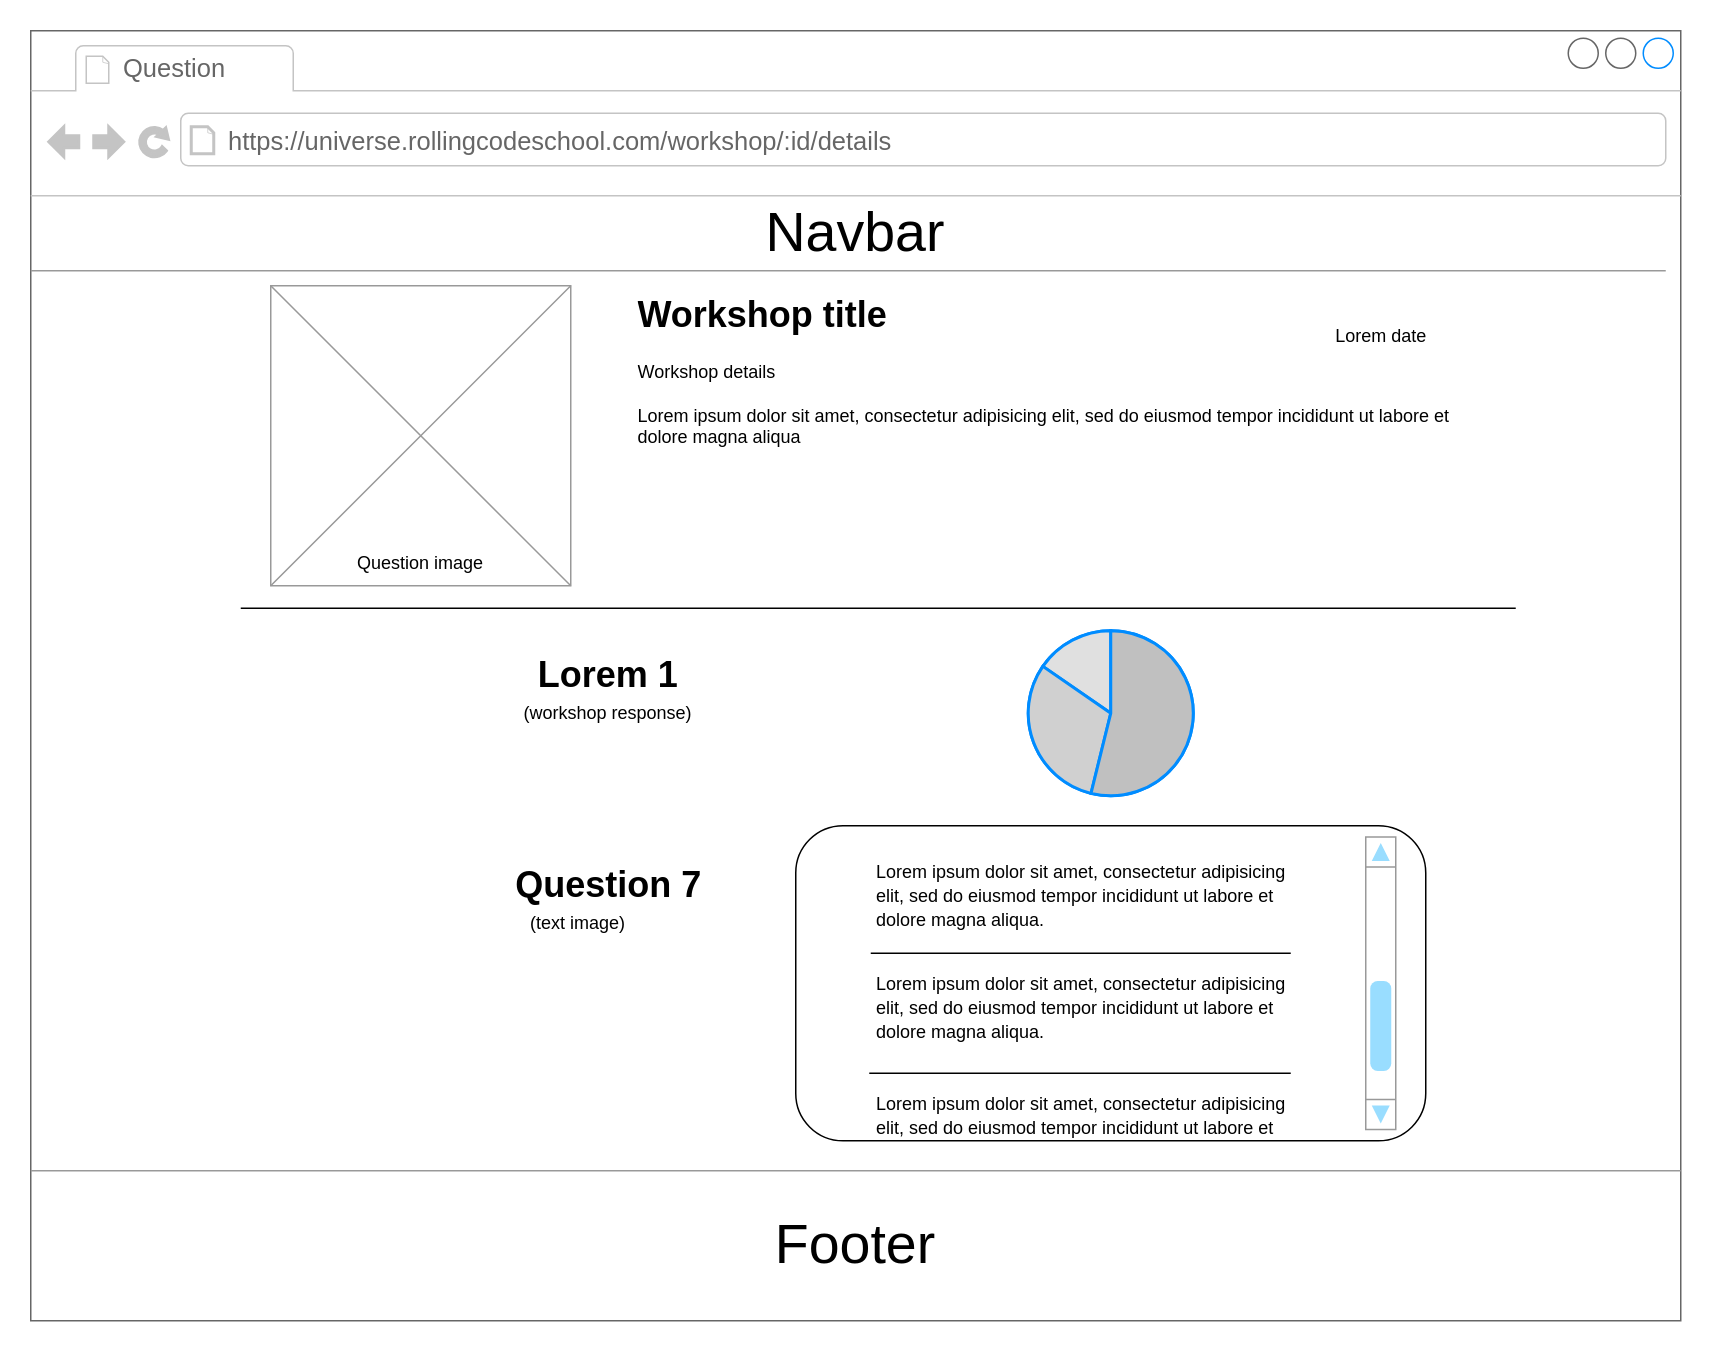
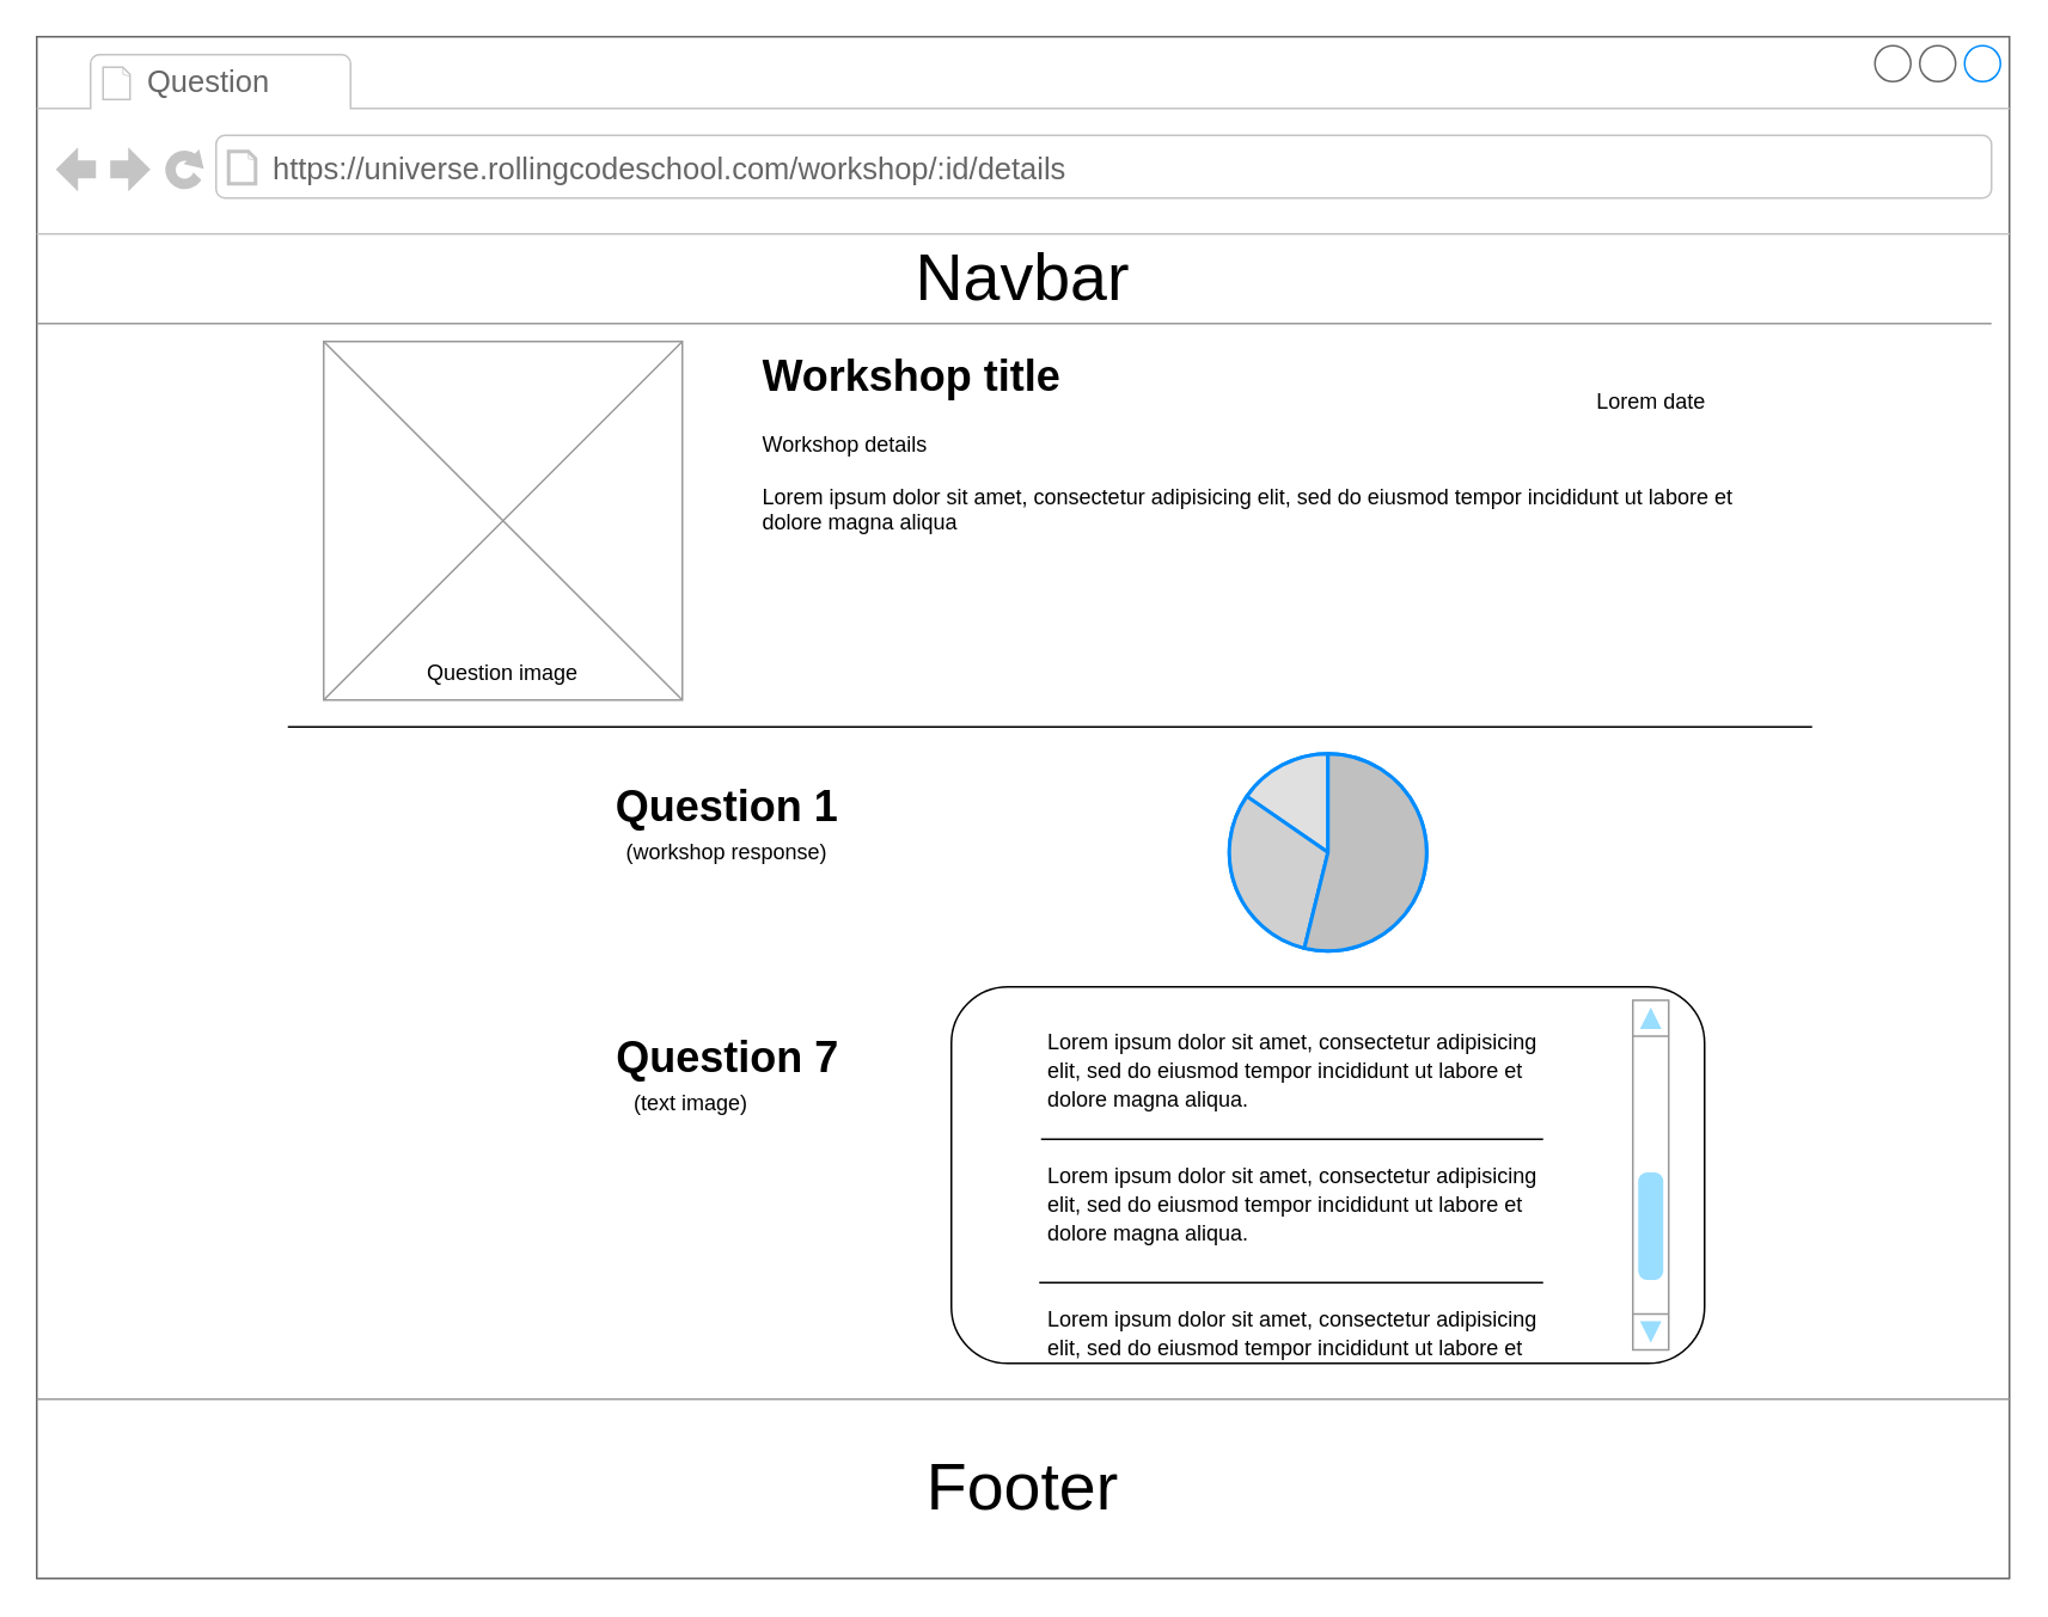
  <mxCell id="0" />
  <mxCell id="1" parent="0" />
  <mxCell id="2" value="" style="strokeWidth=1;shadow=0;dashed=0;align=right;html=1;shape=mxgraph.mockup.containers.browserWindow;rSize=0;strokeColor=#666666;mainText=,;recursiveResize=0;rounded=0;labelBackgroundColor=none;fontFamily=Verdana;fontSize=12" vertex="1" parent="1"><mxGeometry x="20" y="20" width="1100" height="860" as="geometry" /></mxCell>
  <mxCell id="3" value="Question" style="strokeWidth=1;shadow=0;dashed=0;align=center;html=1;shape=mxgraph.mockup.containers.anchor;fontSize=17;fontColor=#666666;align=left;" vertex="1" parent="2"><mxGeometry x="60" y="12" width="110" height="28" as="geometry" /></mxCell>
  <mxCell id="4" value="https://universe.rollingcodeschool.com/workshop/:id/details" style="strokeWidth=1;shadow=0;dashed=0;align=center;html=1;shape=mxgraph.mockup.containers.anchor;rSize=0;fontSize=17;fontColor=#666666;align=left;" vertex="1" parent="2"><mxGeometry x="130" y="60" width="500" height="30" as="geometry" /></mxCell>
  <mxCell id="5" value="" style="verticalLabelPosition=bottom;shadow=0;dashed=0;align=center;html=1;verticalAlign=top;strokeWidth=1;shape=mxgraph.mockup.markup.line;strokeColor=#999999;rounded=0;labelBackgroundColor=none;fillColor=#ffffff;fontFamily=Verdana;fontSize=12;fontColor=#000000;" vertex="1" parent="2"><mxGeometry y="750" width="1100" height="20" as="geometry" /></mxCell>
  <mxCell id="6" value="" style="verticalLabelPosition=bottom;shadow=0;dashed=0;align=center;html=1;verticalAlign=top;strokeWidth=1;shape=mxgraph.mockup.markup.line;strokeColor=#999999;rounded=0;labelBackgroundColor=none;fillColor=#ffffff;fontFamily=Verdana;fontSize=12;fontColor=#000000;" vertex="1" parent="2"><mxGeometry y="150" width="1090" height="20" as="geometry" /></mxCell>
  <mxCell id="7" value="Navbar" style="text;html=1;strokeColor=none;fillColor=none;align=center;verticalAlign=middle;whiteSpace=wrap;rounded=0;fontSize=37;" vertex="1" parent="2"><mxGeometry x="475" y="110" width="150" height="50" as="geometry" /></mxCell>
  <mxCell id="8" value="Footer" style="text;html=1;strokeColor=none;fillColor=none;align=center;verticalAlign=middle;whiteSpace=wrap;rounded=0;fontSize=37;" vertex="1" parent="2"><mxGeometry x="465" y="760" width="170" height="100" as="geometry" /></mxCell>
  <mxCell id="9" value="" style="verticalLabelPosition=bottom;shadow=0;dashed=0;align=center;html=1;verticalAlign=top;strokeWidth=1;shape=mxgraph.mockup.graphics.simpleIcon;strokeColor=#999999;fillColor=#ffffff;rounded=0;labelBackgroundColor=none;fontFamily=Verdana;fontSize=12;fontColor=#000000;" vertex="1" parent="2"><mxGeometry x="160" y="170" width="200" height="200" as="geometry" /></mxCell>
  <mxCell id="10" value="Question image" style="text;html=1;strokeColor=none;fillColor=none;align=center;verticalAlign=middle;whiteSpace=wrap;rounded=0;" vertex="1" parent="2"><mxGeometry x="160" y="340" width="200" height="30" as="geometry" /></mxCell>
  <mxCell id="11" value="&lt;h1&gt;Workshop title&lt;/h1&gt;&lt;p&gt;Workshop details&lt;br&gt;&lt;br&gt;&lt;span style=&quot;background-color: initial;&quot;&gt;Lorem ipsum dolor sit amet, consectetur adipisicing elit, sed do eiusmod tempor incididunt ut labore et dolore magna aliqua&lt;/span&gt;&lt;br&gt;&lt;/p&gt;" style="text;html=1;strokeColor=none;fillColor=none;spacing=5;spacingTop=-20;whiteSpace=wrap;overflow=hidden;rounded=0;" vertex="1" parent="2"><mxGeometry x="400" y="170" width="566" height="120" as="geometry" /></mxCell>
  <mxCell id="12" value="&lt;span style=&quot;font-weight: normal;&quot;&gt;&lt;font style=&quot;font-size: 12px;&quot;&gt;Lorem date&lt;/font&gt;&lt;/span&gt;" style="text;strokeColor=none;fillColor=none;html=1;fontSize=24;fontStyle=1;verticalAlign=middle;align=center;" vertex="1" parent="2"><mxGeometry x="850" y="180" width="100" height="40" as="geometry" /></mxCell>
  <mxCell id="13" value="" style="verticalLabelPosition=bottom;shadow=0;dashed=0;align=center;html=1;verticalAlign=top;strokeWidth=1;shape=mxgraph.mockup.graphics.pieChart;strokeColor=#008cff;parts=10,20,35;partColors=#e0e0e0,#d0d0d0,#c0c0c0,#b0b0b0,#a0a0a0;strokeWidth=2;" vertex="1" parent="2"><mxGeometry x="665" y="400" width="110" height="110" as="geometry" /></mxCell>
  <mxCell id="14" value="" style="line;strokeWidth=1;html=1;perimeter=backbonePerimeter;points=[];outlineConnect=0;" vertex="1" parent="2"><mxGeometry x="140" y="380" width="850" height="10" as="geometry" /></mxCell>
  <mxCell id="15" value="" style="group" vertex="1" connectable="0" parent="2"><mxGeometry x="320" y="550" width="130" height="70" as="geometry" /></mxCell>
  <mxCell id="16" value="Question 7" style="text;strokeColor=none;fillColor=none;html=1;fontSize=24;fontStyle=1;verticalAlign=middle;align=center;" vertex="1" parent="15"><mxGeometry width="130" height="40" as="geometry" /></mxCell>
  <mxCell id="17" value="" style="group" vertex="1" connectable="0" parent="2"><mxGeometry x="320" y="410" width="135" height="60" as="geometry" /></mxCell>
- <mxCell id="18" value="Lorem 1&amp;nbsp;" style="text;strokeColor=none;fillColor=none;html=1;fontSize=24;fontStyle=1;verticalAlign=middle;align=center;" vertex="1" parent="17"><mxGeometry width="135" height="40" as="geometry" /></mxCell>
+ <mxCell id="18" value="Question 1&amp;nbsp;" style="text;strokeColor=none;fillColor=none;html=1;fontSize=24;fontStyle=1;verticalAlign=middle;align=center;" vertex="1" parent="17"><mxGeometry width="135" height="40" as="geometry" /></mxCell>
  <mxCell id="19" value="(workshop response)" style="text;html=1;strokeColor=none;fillColor=none;align=center;verticalAlign=middle;whiteSpace=wrap;rounded=0;" vertex="1" parent="17"><mxGeometry y="30" width="130" height="30" as="geometry" /></mxCell>
  <mxCell id="20" value="" style="rounded=1;whiteSpace=wrap;html=1;" vertex="1" parent="2"><mxGeometry x="510" y="530" width="420" height="210" as="geometry" /></mxCell>
  <mxCell id="21" value="" style="verticalLabelPosition=bottom;shadow=0;dashed=0;align=center;html=1;verticalAlign=top;strokeWidth=1;shape=mxgraph.mockup.navigation.scrollBar;strokeColor=#999999;barPos=20;fillColor2=#99ddff;strokeColor2=none;direction=north;" vertex="1" parent="2"><mxGeometry x="890" y="537.5" width="20" height="195" as="geometry" /></mxCell>
  <mxCell id="22" value="&lt;h1 style=&quot;line-height: 50%;&quot;&gt;&lt;span style=&quot;background-color: initial; font-size: 12px; font-weight: normal;&quot;&gt;Lorem ipsum dolor sit amet, consectetur adipisicing elit, sed do eiusmod tempor incididunt ut labore et dolore magna aliqua.&lt;/span&gt;&lt;br&gt;&lt;/h1&gt;" style="text;html=1;strokeColor=none;fillColor=none;spacing=5;spacingTop=-20;whiteSpace=wrap;overflow=hidden;rounded=0;" vertex="1" parent="2"><mxGeometry x="559" y="545" width="291" height="80" as="geometry" /></mxCell>
  <mxCell id="23" value="&lt;h1 style=&quot;line-height: 50%;&quot;&gt;&lt;span style=&quot;background-color: initial; font-size: 12px; font-weight: normal;&quot;&gt;Lorem ipsum dolor sit amet, consectetur adipisicing elit, sed do eiusmod tempor incididunt ut labore et dolore magna aliqua.&lt;/span&gt;&lt;br&gt;&lt;/h1&gt;" style="text;html=1;strokeColor=none;fillColor=none;spacing=5;spacingTop=-20;whiteSpace=wrap;overflow=hidden;rounded=0;" vertex="1" parent="2"><mxGeometry x="559" y="620" width="291" height="80" as="geometry" /></mxCell>
  <mxCell id="24" value="&lt;h1 style=&quot;line-height: 50%;&quot;&gt;&lt;span style=&quot;background-color: initial; font-size: 12px; font-weight: normal;&quot;&gt;Lorem ipsum dolor sit amet, consectetur adipisicing elit, sed do eiusmod tempor incididunt ut labore et&lt;/span&gt;&lt;br&gt;&lt;/h1&gt;" style="text;html=1;strokeColor=none;fillColor=none;spacing=5;spacingTop=-20;whiteSpace=wrap;overflow=hidden;rounded=0;" vertex="1" parent="2"><mxGeometry x="559" y="700" width="291" height="80" as="geometry" /></mxCell>
  <mxCell id="25" value="" style="line;strokeWidth=1;html=1;" vertex="1" parent="2"><mxGeometry x="560" y="610" width="280" height="10" as="geometry" /></mxCell>
  <mxCell id="26" value="" style="line;strokeWidth=1;html=1;" vertex="1" parent="2"><mxGeometry x="559" y="690" width="281" height="10" as="geometry" /></mxCell>
  <mxCell id="27" value="(text image)" style="text;html=1;strokeColor=none;fillColor=none;align=center;verticalAlign=middle;whiteSpace=wrap;rounded=0;" vertex="1" parent="2"><mxGeometry x="320" y="580" width="90" height="30" as="geometry" /></mxCell>
